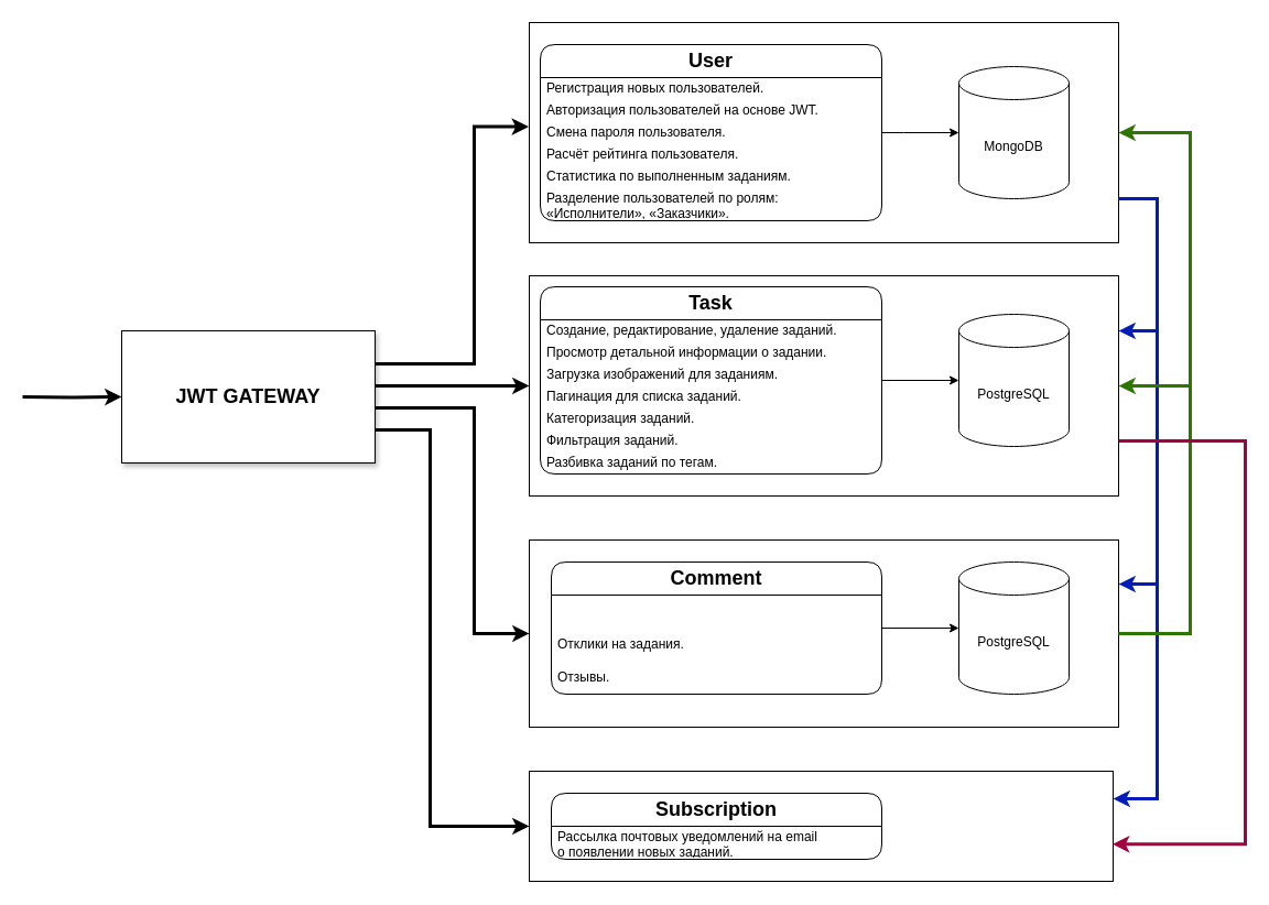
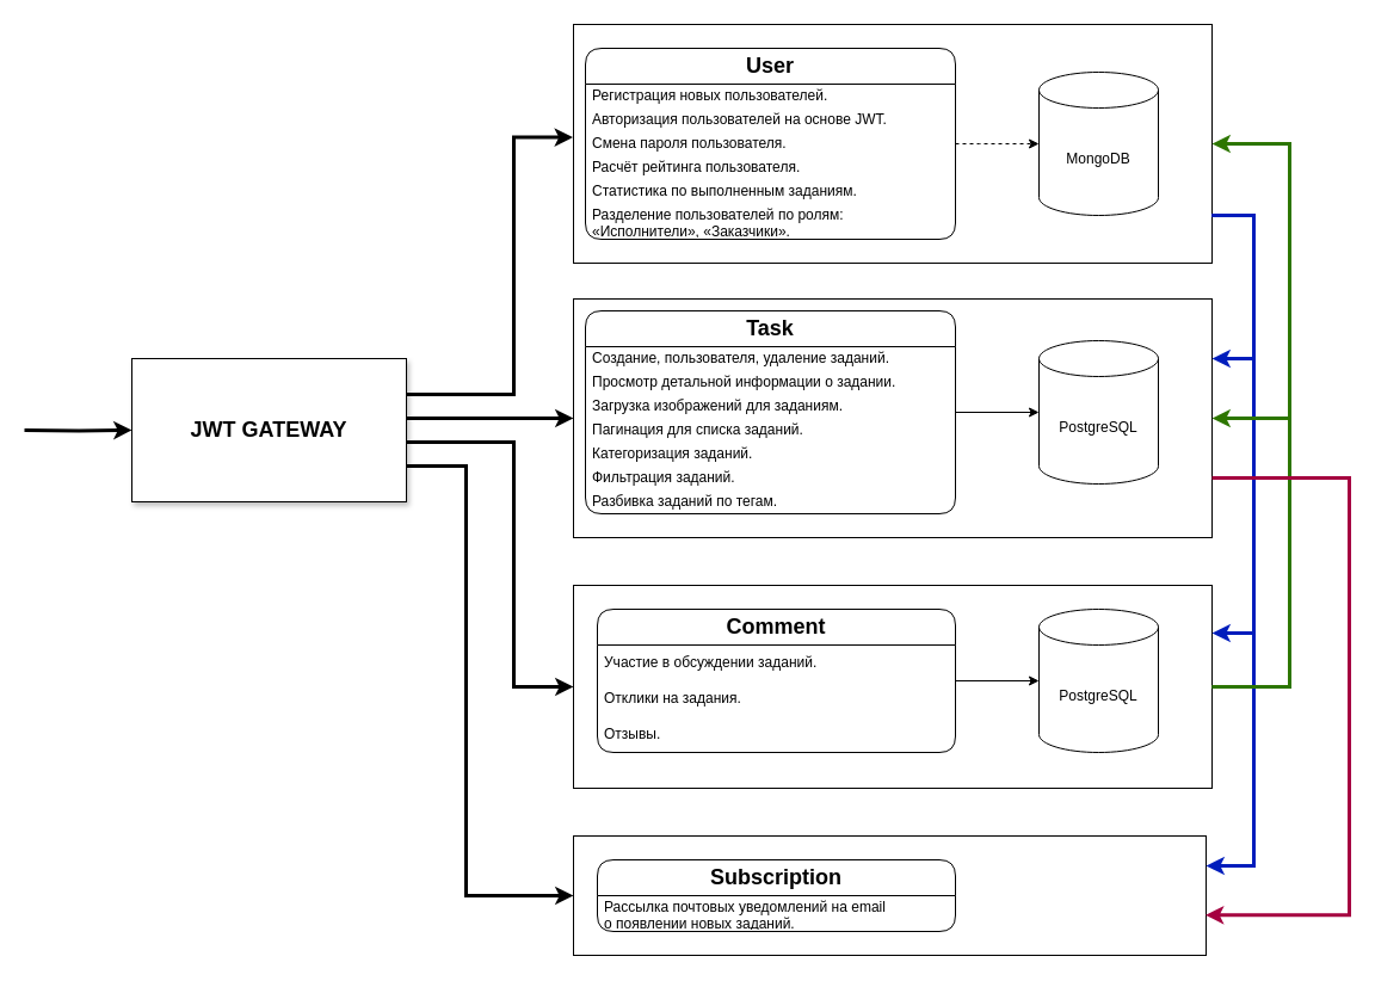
  <mxCell id="0" />
  <mxCell id="1" parent="0" />
  <mxCell id="2" style="edgeStyle=orthogonalEdgeStyle;rounded=0;orthogonalLoop=1;jettySize=auto;html=1;entryX=-0.001;entryY=0.473;entryDx=0;entryDy=0;entryPerimeter=0;exitX=1;exitY=0.25;exitDx=0;exitDy=0;strokeWidth=3;" edge="1" parent="1" source="7" target="9"><mxGeometry relative="1" as="geometry"><Array as="points"><mxPoint x="430" y="330" /><mxPoint x="430" y="115" /></Array></mxGeometry></mxCell>
  <mxCell id="3" style="edgeStyle=orthogonalEdgeStyle;rounded=0;orthogonalLoop=1;jettySize=auto;html=1;entryX=0;entryY=0.5;entryDx=0;entryDy=0;strokeWidth=3;" edge="1" parent="1" source="7" target="20"><mxGeometry relative="1" as="geometry"><Array as="points"><mxPoint x="380" y="350" /><mxPoint x="380" y="350" /></Array></mxGeometry></mxCell>
  <mxCell id="4" style="edgeStyle=orthogonalEdgeStyle;rounded=0;orthogonalLoop=1;jettySize=auto;html=1;entryX=0;entryY=0.5;entryDx=0;entryDy=0;strokeWidth=3;" edge="1" parent="1" source="7" target="32"><mxGeometry relative="1" as="geometry"><Array as="points"><mxPoint x="430" y="370" /><mxPoint x="430" y="575" /></Array></mxGeometry></mxCell>
  <mxCell id="5" style="edgeStyle=orthogonalEdgeStyle;rounded=0;orthogonalLoop=1;jettySize=auto;html=1;entryX=0;entryY=0.5;entryDx=0;entryDy=0;strokeWidth=3;" edge="1" parent="1" source="7" target="40"><mxGeometry relative="1" as="geometry"><Array as="points"><mxPoint x="390" y="390" /><mxPoint x="390" y="750" /></Array></mxGeometry></mxCell>
  <mxCell id="6" style="edgeStyle=orthogonalEdgeStyle;rounded=0;orthogonalLoop=1;jettySize=auto;html=1;strokeWidth=3;" edge="1" parent="1" target="7"><mxGeometry relative="1" as="geometry"><mxPoint x="20" y="360" as="sourcePoint" /></mxGeometry></mxCell>
  <mxCell id="7" value="&lt;h2&gt;JWT GATEWAY&lt;br&gt;&lt;/h2&gt;" style="rounded=0;whiteSpace=wrap;html=1;shadow=1;" vertex="1" parent="1"><mxGeometry x="110" y="300" width="230" height="120" as="geometry" /></mxCell>
  <mxCell id="8" value="" style="group" vertex="1" connectable="0" parent="1"><mxGeometry x="480" y="20" width="535" height="200" as="geometry" /></mxCell>
  <mxCell id="9" value="" style="rounded=0;whiteSpace=wrap;html=1;" vertex="1" parent="8"><mxGeometry width="535" height="200" as="geometry" /></mxCell>
  <mxCell id="10" value="&lt;h2&gt;User&lt;/h2&gt;" style="swimlane;fontStyle=0;childLayout=stackLayout;horizontal=1;startSize=30;horizontalStack=0;resizeParent=1;resizeParentMax=0;resizeLast=0;collapsible=1;marginBottom=0;whiteSpace=wrap;html=1;direction=east;rounded=1;shadow=0;glass=0;" vertex="1" parent="8"><mxGeometry x="10" y="20" width="310" height="160" as="geometry"><mxRectangle x="490" y="60" width="80" height="60" as="alternateBounds" /></mxGeometry></mxCell>
  <mxCell id="11" value="Регистрация новых пользователей." style="text;strokeColor=none;fillColor=none;align=left;verticalAlign=middle;spacingLeft=4;spacingRight=4;overflow=hidden;points=[[0,0.5],[1,0.5]];portConstraint=eastwest;rotatable=0;whiteSpace=wrap;html=1;" vertex="1" parent="10"><mxGeometry y="30" width="310" height="20" as="geometry" /></mxCell>
  <mxCell id="12" value="Авторизация пользователей на&amp;nbsp;основе JWT." style="text;strokeColor=none;fillColor=none;align=left;verticalAlign=middle;spacingLeft=4;spacingRight=4;overflow=hidden;points=[[0,0.5],[1,0.5]];portConstraint=eastwest;rotatable=0;whiteSpace=wrap;html=1;" vertex="1" parent="10"><mxGeometry y="50" width="310" height="20" as="geometry" /></mxCell>
  <mxCell id="13" value="Смена пароля пользователя." style="text;strokeColor=none;fillColor=none;align=left;verticalAlign=middle;spacingLeft=4;spacingRight=4;overflow=hidden;points=[[0,0.5],[1,0.5]];portConstraint=eastwest;rotatable=0;whiteSpace=wrap;html=1;rounded=1;glass=0;" vertex="1" parent="10"><mxGeometry y="70" width="310" height="20" as="geometry" /></mxCell>
  <mxCell id="14" value="Расчёт рейтинга пользователя." style="text;strokeColor=none;fillColor=none;align=left;verticalAlign=middle;spacingLeft=4;spacingRight=4;overflow=hidden;points=[[0,0.5],[1,0.5]];portConstraint=eastwest;rotatable=0;whiteSpace=wrap;html=1;rounded=1;glass=0;" vertex="1" parent="10"><mxGeometry y="90" width="310" height="20" as="geometry" /></mxCell>
  <mxCell id="15" value="Статистика по&amp;nbsp;выполненным заданиям." style="text;strokeColor=none;fillColor=none;align=left;verticalAlign=middle;spacingLeft=4;spacingRight=4;overflow=hidden;points=[[0,0.5],[1,0.5]];portConstraint=eastwest;rotatable=0;whiteSpace=wrap;html=1;rounded=1;glass=0;" vertex="1" parent="10"><mxGeometry y="110" width="310" height="20" as="geometry" /></mxCell>
  <mxCell id="16" value="Разделение пользователей по&amp;nbsp;ролям: «Исполнители», «Заказчики»." style="text;strokeColor=none;fillColor=none;align=left;verticalAlign=middle;spacingLeft=4;spacingRight=4;overflow=hidden;points=[[0,0.5],[1,0.5]];portConstraint=eastwest;rotatable=0;whiteSpace=wrap;html=1;rounded=1;glass=0;" vertex="1" parent="10"><mxGeometry y="130" width="310" height="30" as="geometry" /></mxCell>
  <mxCell id="17" value="MongoDB" style="shape=cylinder3;whiteSpace=wrap;html=1;boundedLbl=1;backgroundOutline=1;size=15;" vertex="1" parent="8"><mxGeometry x="390" y="40" width="100" height="120" as="geometry" /></mxCell>
- <mxCell id="18" style="edgeStyle=orthogonalEdgeStyle;rounded=0;orthogonalLoop=1;jettySize=auto;html=1;entryX=0;entryY=0.5;entryDx=0;entryDy=0;entryPerimeter=0;" edge="1" parent="8" source="13" target="17"><mxGeometry relative="1" as="geometry"><Array as="points"><mxPoint x="340" y="100" /><mxPoint x="340" y="100" /></Array></mxGeometry></mxCell>
+ <mxCell id="18" style="edgeStyle=orthogonalEdgeStyle;rounded=0;orthogonalLoop=1;jettySize=auto;html=1;entryX=0;entryY=0.5;entryDx=0;entryDy=0;entryPerimeter=0;dashed=1;" edge="1" parent="8" source="13" target="17"><mxGeometry relative="1" as="geometry"><Array as="points"><mxPoint x="340" y="100" /><mxPoint x="340" y="100" /></Array></mxGeometry></mxCell>
  <mxCell id="19" value="" style="group" vertex="1" connectable="0" parent="1"><mxGeometry x="480" y="250" width="535" height="200" as="geometry" /></mxCell>
  <mxCell id="20" value="" style="rounded=0;whiteSpace=wrap;html=1;" vertex="1" parent="19"><mxGeometry width="535" height="200" as="geometry" /></mxCell>
  <mxCell id="21" value="&lt;h2&gt;Task&lt;/h2&gt;" style="swimlane;fontStyle=0;childLayout=stackLayout;horizontal=1;startSize=30;horizontalStack=0;resizeParent=1;resizeParentMax=0;resizeLast=0;collapsible=1;marginBottom=0;whiteSpace=wrap;html=1;rounded=1;" vertex="1" parent="19"><mxGeometry x="10" y="10" width="310" height="170" as="geometry" /></mxCell>
- <mxCell id="22" value="Создание, редактирование, удаление заданий." style="text;strokeColor=none;fillColor=none;align=left;verticalAlign=middle;spacingLeft=4;spacingRight=4;overflow=hidden;points=[[0,0.5],[1,0.5]];portConstraint=eastwest;rotatable=0;whiteSpace=wrap;html=1;" vertex="1" parent="21"><mxGeometry y="30" width="310" height="20" as="geometry" /></mxCell>
+ <mxCell id="22" value="Создание, пользователя, удаление заданий." style="text;strokeColor=none;fillColor=none;align=left;verticalAlign=middle;spacingLeft=4;spacingRight=4;overflow=hidden;points=[[0,0.5],[1,0.5]];portConstraint=eastwest;rotatable=0;whiteSpace=wrap;html=1;" vertex="1" parent="21"><mxGeometry y="30" width="310" height="20" as="geometry" /></mxCell>
  <mxCell id="23" value="Просмотр детальной информации о&amp;nbsp;задании." style="text;strokeColor=none;fillColor=none;align=left;verticalAlign=middle;spacingLeft=4;spacingRight=4;overflow=hidden;points=[[0,0.5],[1,0.5]];portConstraint=eastwest;rotatable=0;whiteSpace=wrap;html=1;" vertex="1" parent="21"><mxGeometry y="50" width="310" height="20" as="geometry" /></mxCell>
  <mxCell id="24" value="Загрузка изображений для заданиям." style="text;strokeColor=none;fillColor=none;align=left;verticalAlign=middle;spacingLeft=4;spacingRight=4;overflow=hidden;points=[[0,0.5],[1,0.5]];portConstraint=eastwest;rotatable=0;whiteSpace=wrap;html=1;" vertex="1" parent="21"><mxGeometry y="70" width="310" height="20" as="geometry" /></mxCell>
  <mxCell id="25" value="Пагинация для списка заданий." style="text;strokeColor=none;fillColor=none;align=left;verticalAlign=middle;spacingLeft=4;spacingRight=4;overflow=hidden;points=[[0,0.5],[1,0.5]];portConstraint=eastwest;rotatable=0;whiteSpace=wrap;html=1;" vertex="1" parent="21"><mxGeometry y="90" width="310" height="20" as="geometry" /></mxCell>
  <mxCell id="26" value=" Категоризация заданий." style="text;strokeColor=none;fillColor=none;align=left;verticalAlign=middle;spacingLeft=4;spacingRight=4;overflow=hidden;points=[[0,0.5],[1,0.5]];portConstraint=eastwest;rotatable=0;whiteSpace=wrap;html=1;" vertex="1" parent="21"><mxGeometry y="110" width="310" height="20" as="geometry" /></mxCell>
  <mxCell id="27" value="Фильтрация заданий." style="text;strokeColor=none;fillColor=none;align=left;verticalAlign=middle;spacingLeft=4;spacingRight=4;overflow=hidden;points=[[0,0.5],[1,0.5]];portConstraint=eastwest;rotatable=0;whiteSpace=wrap;html=1;" vertex="1" parent="21"><mxGeometry y="130" width="310" height="20" as="geometry" /></mxCell>
  <mxCell id="28" value="Разбивка заданий по&amp;nbsp;тегам." style="text;strokeColor=none;fillColor=none;align=left;verticalAlign=middle;spacingLeft=4;spacingRight=4;overflow=hidden;points=[[0,0.5],[1,0.5]];portConstraint=eastwest;rotatable=0;whiteSpace=wrap;html=1;" vertex="1" parent="21"><mxGeometry y="150" width="310" height="20" as="geometry" /></mxCell>
  <mxCell id="29" value="PostgreSQL" style="shape=cylinder3;whiteSpace=wrap;html=1;boundedLbl=1;backgroundOutline=1;size=15;" vertex="1" parent="19"><mxGeometry x="390" y="35" width="100" height="120" as="geometry" /></mxCell>
  <mxCell id="30" style="edgeStyle=orthogonalEdgeStyle;rounded=0;orthogonalLoop=1;jettySize=auto;html=1;" edge="1" parent="19" source="21" target="29"><mxGeometry relative="1" as="geometry" /></mxCell>
  <mxCell id="31" value="" style="group" vertex="1" connectable="0" parent="1"><mxGeometry x="480" y="490" width="535" height="170" as="geometry" /></mxCell>
  <mxCell id="32" value="" style="rounded=0;whiteSpace=wrap;html=1;container=0;" vertex="1" parent="31"><mxGeometry width="535" height="170" as="geometry" /></mxCell>
  <mxCell id="33" value="&lt;div&gt;&lt;h2&gt;Comment&lt;/h2&gt;&lt;/div&gt;" style="swimlane;fontStyle=0;childLayout=stackLayout;horizontal=1;startSize=30;horizontalStack=0;resizeParent=1;resizeParentMax=0;resizeLast=0;collapsible=1;marginBottom=0;whiteSpace=wrap;html=1;rounded=1;container=0;" vertex="1" parent="31"><mxGeometry x="20" y="20" width="300" height="120" as="geometry" /></mxCell>
  <mxCell id="34" value="PostgreSQL" style="shape=cylinder3;whiteSpace=wrap;html=1;boundedLbl=1;backgroundOutline=1;size=15;container=0;" vertex="1" parent="31"><mxGeometry x="390" y="20" width="100" height="120" as="geometry" /></mxCell>
  <mxCell id="35" style="edgeStyle=orthogonalEdgeStyle;rounded=0;orthogonalLoop=1;jettySize=auto;html=1;" edge="1" parent="31" source="33" target="34"><mxGeometry relative="1" as="geometry" /></mxCell>
+ <mxCell id="36" value="Участие в&amp;nbsp;обсуждении заданий." style="text;strokeColor=none;fillColor=none;align=left;verticalAlign=middle;spacingLeft=4;spacingRight=4;overflow=hidden;points=[[0,0.5],[1,0.5]];portConstraint=eastwest;rotatable=0;whiteSpace=wrap;html=1;container=0;" vertex="1" parent="31"><mxGeometry x="20" y="50" width="300" height="30" as="geometry" /></mxCell>
  <mxCell id="37" value="Отклики на&amp;nbsp;задания." style="text;strokeColor=none;fillColor=none;align=left;verticalAlign=middle;spacingLeft=4;spacingRight=4;overflow=hidden;points=[[0,0.5],[1,0.5]];portConstraint=eastwest;rotatable=0;whiteSpace=wrap;html=1;container=0;" vertex="1" parent="31"><mxGeometry x="20" y="80" width="300" height="30" as="geometry" /></mxCell>
  <mxCell id="38" value="Отзывы." style="text;strokeColor=none;fillColor=none;align=left;verticalAlign=middle;spacingLeft=4;spacingRight=4;overflow=hidden;points=[[0,0.5],[1,0.5]];portConstraint=eastwest;rotatable=0;whiteSpace=wrap;html=1;container=0;" vertex="1" parent="31"><mxGeometry x="20" y="110" width="300" height="30" as="geometry" /></mxCell>
  <mxCell id="39" value="" style="group" vertex="1" connectable="0" parent="1"><mxGeometry x="480" y="700" width="530" height="100" as="geometry" /></mxCell>
  <mxCell id="40" value="" style="rounded=0;whiteSpace=wrap;html=1;" vertex="1" parent="39"><mxGeometry width="530" height="100" as="geometry" /></mxCell>
  <mxCell id="41" value="&lt;h2&gt;&lt;span class=&quot;HwtZe&quot; lang=&quot;en&quot;&gt;&lt;span class=&quot;jCAhz ChMk0b&quot;&gt;&lt;span class=&quot;ryNqvb&quot;&gt;Subscription&lt;/span&gt;&lt;/span&gt;&lt;/span&gt;&lt;/h2&gt;" style="swimlane;fontStyle=0;childLayout=stackLayout;horizontal=1;startSize=30;horizontalStack=0;resizeParent=1;resizeParentMax=0;resizeLast=0;collapsible=1;marginBottom=0;whiteSpace=wrap;html=1;rounded=1;" vertex="1" parent="39"><mxGeometry x="20" y="20" width="300" height="60" as="geometry" /></mxCell>
  <mxCell id="42" value="&lt;div&gt;Рассылка почтовых уведомлений на&amp;nbsp;email о&amp;nbsp;появлении новых заданий.&lt;/div&gt;" style="text;strokeColor=none;fillColor=none;align=left;verticalAlign=middle;spacingLeft=4;spacingRight=4;overflow=hidden;points=[[0,0.5],[1,0.5]];portConstraint=eastwest;rotatable=0;whiteSpace=wrap;html=1;" vertex="1" parent="41"><mxGeometry y="30" width="300" height="30" as="geometry" /></mxCell>
  <mxCell id="43" style="edgeStyle=orthogonalEdgeStyle;rounded=0;orthogonalLoop=1;jettySize=auto;html=1;entryX=1;entryY=0.25;entryDx=0;entryDy=0;fillColor=#0050ef;strokeColor=#001DBC;strokeWidth=3;" edge="1" parent="1" source="9" target="20"><mxGeometry relative="1" as="geometry"><mxPoint x="1040" y="350" as="targetPoint" /><Array as="points"><mxPoint x="1050" y="180" /><mxPoint x="1050" y="300" /></Array></mxGeometry></mxCell>
  <mxCell id="44" style="edgeStyle=orthogonalEdgeStyle;rounded=0;orthogonalLoop=1;jettySize=auto;html=1;fillColor=#0050ef;strokeColor=#001DBC;strokeWidth=3;" edge="1" parent="1" source="9"><mxGeometry relative="1" as="geometry"><mxPoint x="1015" y="530" as="targetPoint" /><Array as="points"><mxPoint x="1050" y="180" /><mxPoint x="1050" y="530" /></Array></mxGeometry></mxCell>
  <mxCell id="45" style="edgeStyle=orthogonalEdgeStyle;rounded=0;orthogonalLoop=1;jettySize=auto;html=1;entryX=1;entryY=0.25;entryDx=0;entryDy=0;fillColor=#0050ef;strokeColor=#001DBC;strokeWidth=3;" edge="1" parent="1" source="9" target="40"><mxGeometry relative="1" as="geometry"><Array as="points"><mxPoint x="1050" y="180" /><mxPoint x="1050" y="725" /></Array></mxGeometry></mxCell>
  <mxCell id="46" style="edgeStyle=orthogonalEdgeStyle;rounded=0;orthogonalLoop=1;jettySize=auto;html=1;entryX=1;entryY=0.5;entryDx=0;entryDy=0;strokeWidth=3;fillColor=#60a917;strokeColor=#2D7600;" edge="1" parent="1" source="32" target="20"><mxGeometry relative="1" as="geometry"><Array as="points"><mxPoint x="1080" y="575" /><mxPoint x="1080" y="350" /></Array></mxGeometry></mxCell>
  <mxCell id="47" style="edgeStyle=orthogonalEdgeStyle;rounded=0;orthogonalLoop=1;jettySize=auto;html=1;entryX=1;entryY=0.5;entryDx=0;entryDy=0;strokeWidth=3;fillColor=#60a917;strokeColor=#2D7600;" edge="1" parent="1" source="32" target="9"><mxGeometry relative="1" as="geometry"><Array as="points"><mxPoint x="1080" y="575" /><mxPoint x="1080" y="120" /></Array></mxGeometry></mxCell>
  <mxCell id="48" style="edgeStyle=orthogonalEdgeStyle;rounded=0;orthogonalLoop=1;jettySize=auto;html=1;entryX=0.999;entryY=0.663;entryDx=0;entryDy=0;entryPerimeter=0;strokeWidth=3;fillColor=#d80073;strokeColor=#A50040;" edge="1" parent="1" source="20" target="40"><mxGeometry relative="1" as="geometry"><Array as="points"><mxPoint x="1130" y="400" /><mxPoint x="1130" y="766" /></Array></mxGeometry></mxCell>
